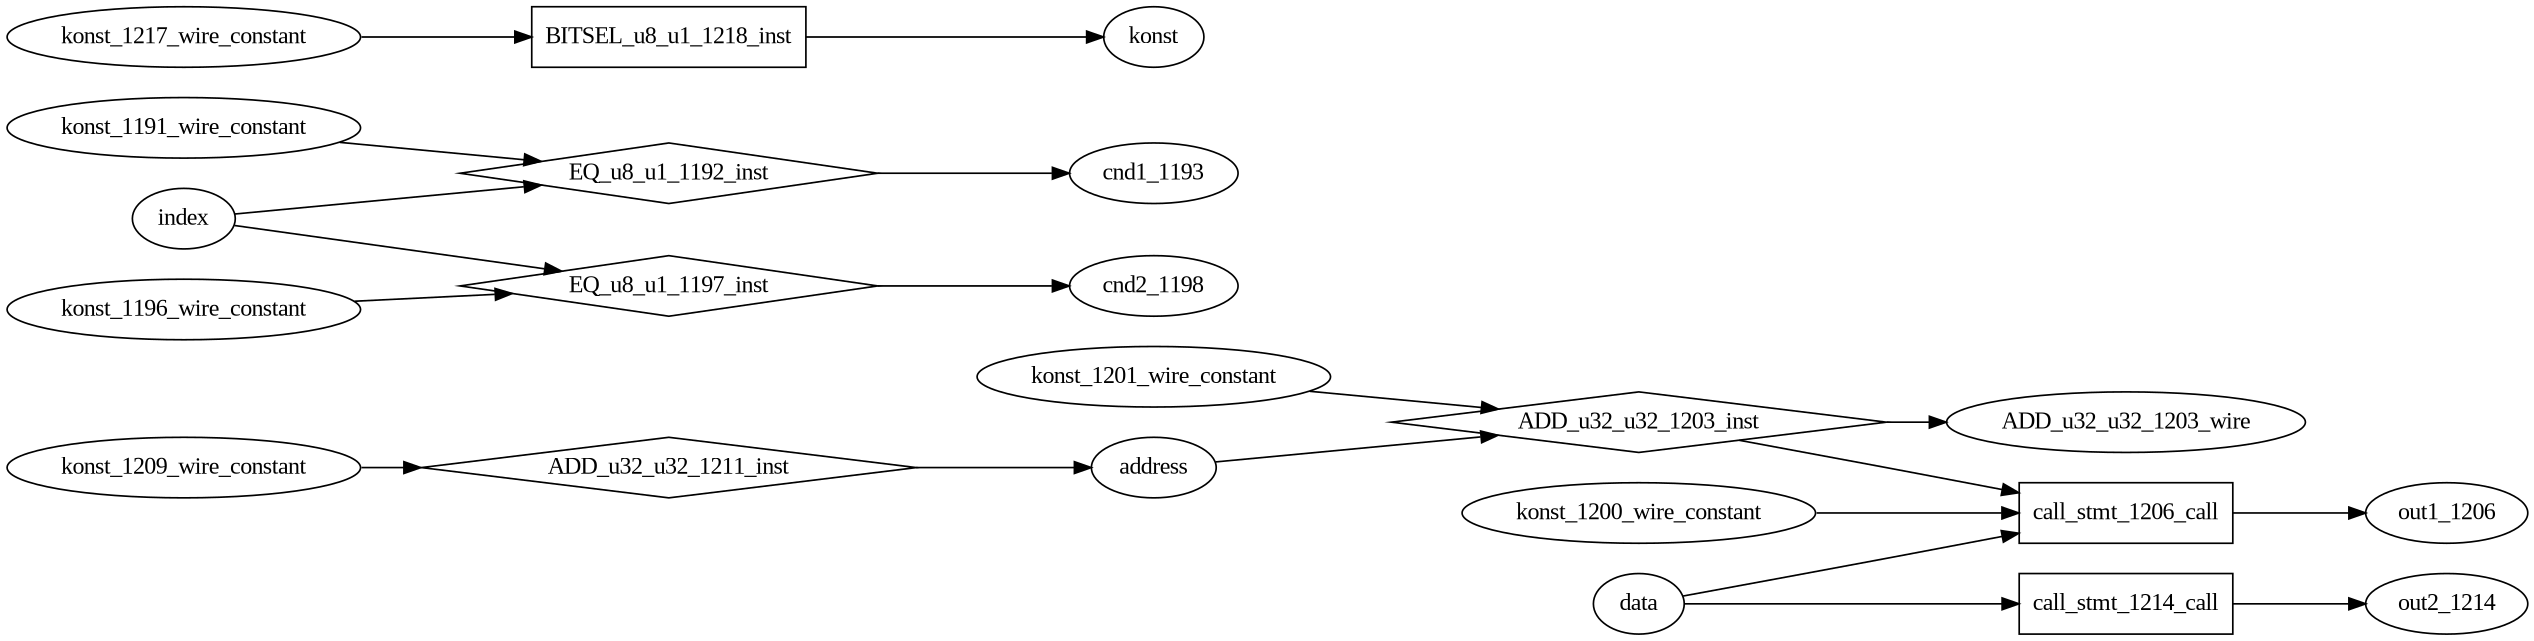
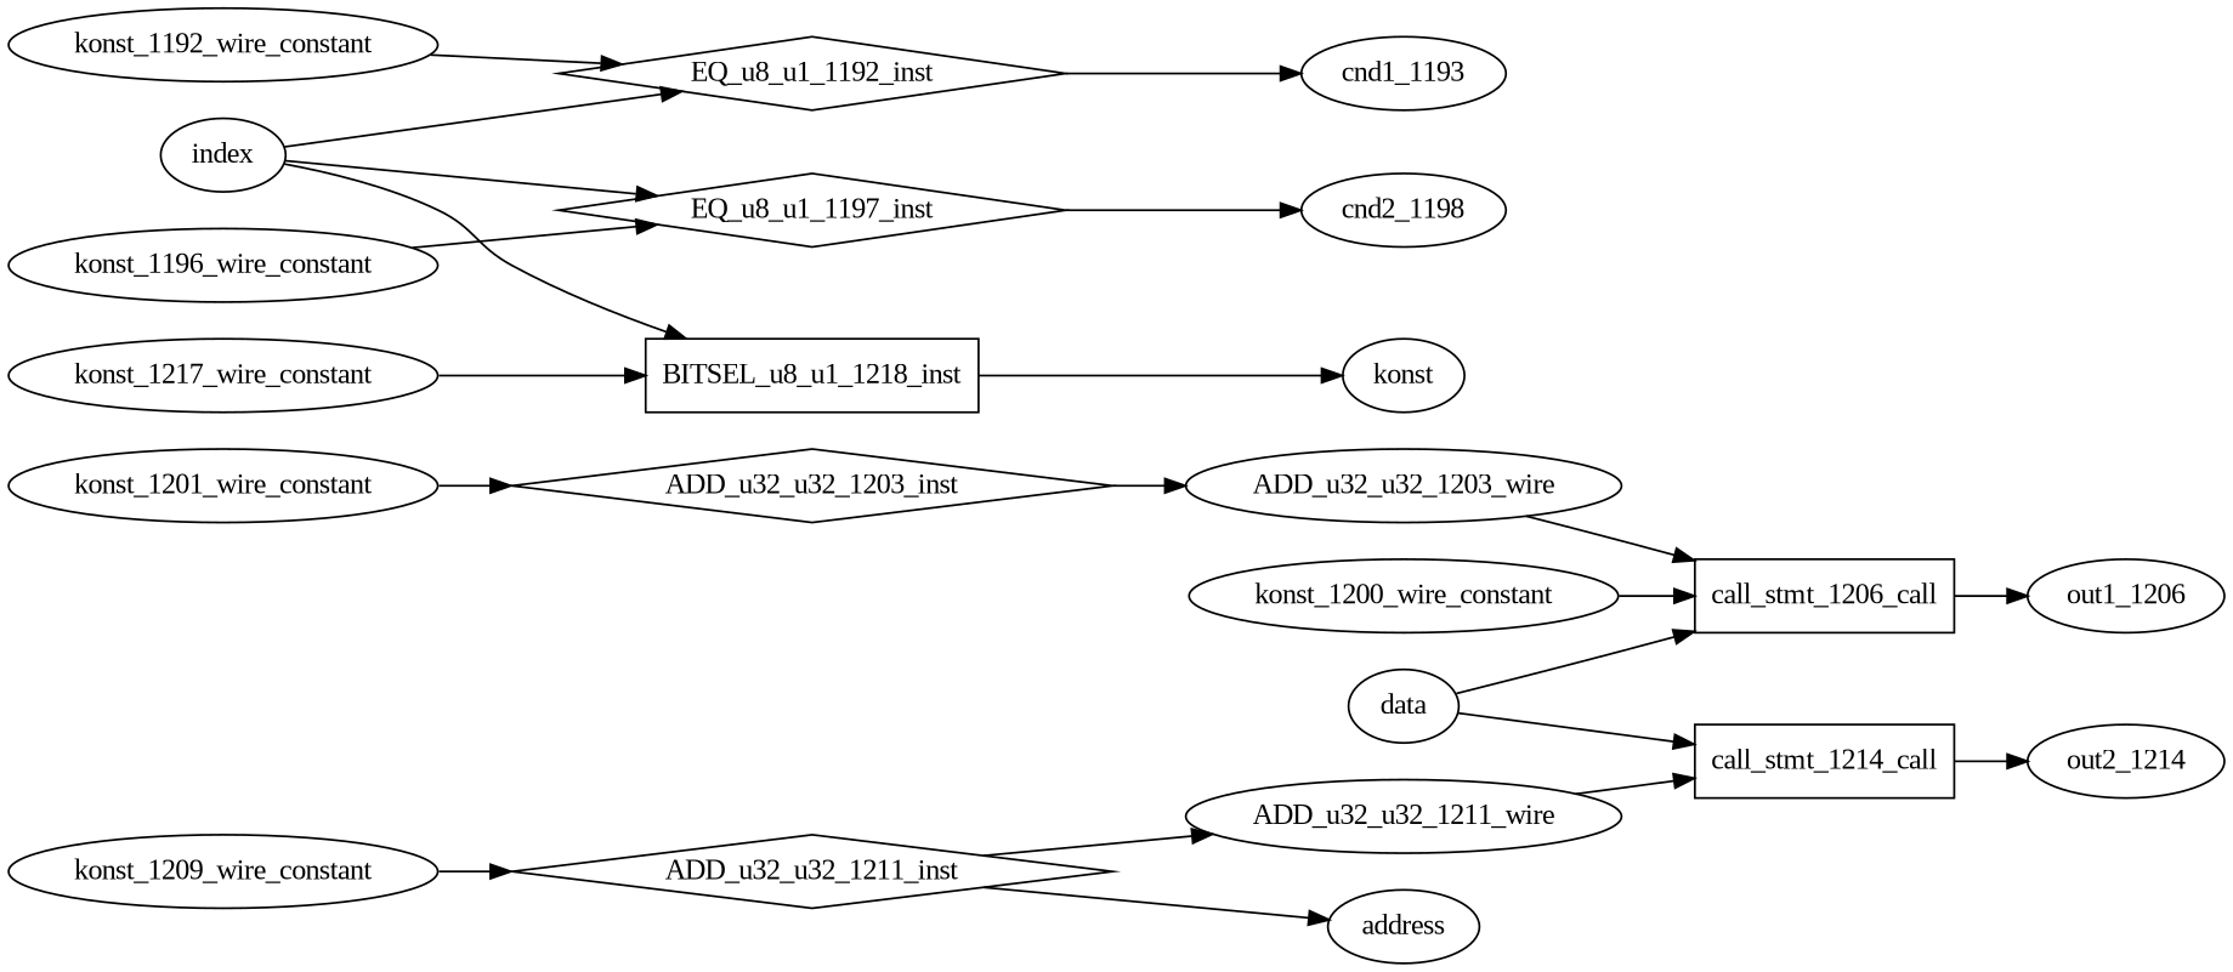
  digraph {
    fontname="Liberation Serif"
    rankdir=LR
    node [fontname="Liberation Serif" shape=ellipse]
    edge [fontname="Liberation Serif"]
    call_stmt_1206_call [shape=rectangle]
    ADD_u32_u32_1203_wire
    out1_1206
    call_stmt_1214_call [shape=rectangle]
+   ADD_u32_u32_1211_wire
    out2_1214
    EQ_u8_u1_1192_inst [shape=diamond]
-   konst_1191_wire_constant
+   konst_1191_wire_constant [label=konst_1192_wire_constant]
    cnd1_1193
    EQ_u8_u1_1197_inst [shape=diamond]
    konst_1196_wire_constant
    cnd2_1198
    konst_1200_wire_constant
    ADD_u32_u32_1203_inst [shape=diamond]
    konst_1201_wire_constant
    ADD_u32_u32_1211_inst [shape=diamond]
    konst_1209_wire_constant
    address [shape=""]
    BITSEL_u8_u1_1218_inst [shape=rectangle]
    konst_1217_wire_constant
    n21 [label=konst shape=""]
    index [shape=""]
    data [shape=""]
    call_stmt_1206_call -> out1_1206
-   ADD_u32_u32_1203_inst -> call_stmt_1206_call
+   ADD_u32_u32_1203_wire -> call_stmt_1206_call
    call_stmt_1214_call -> out2_1214
+   ADD_u32_u32_1211_wire -> call_stmt_1214_call
    EQ_u8_u1_1192_inst -> cnd1_1193
    konst_1191_wire_constant -> EQ_u8_u1_1192_inst
    EQ_u8_u1_1197_inst -> cnd2_1198
    konst_1196_wire_constant -> EQ_u8_u1_1197_inst
    konst_1200_wire_constant -> call_stmt_1206_call
    ADD_u32_u32_1203_inst -> ADD_u32_u32_1203_wire
    konst_1201_wire_constant -> ADD_u32_u32_1203_inst
+   ADD_u32_u32_1211_inst -> ADD_u32_u32_1211_wire
    ADD_u32_u32_1211_inst -> address
    konst_1209_wire_constant -> ADD_u32_u32_1211_inst
-   address -> ADD_u32_u32_1203_inst
    BITSEL_u8_u1_1218_inst -> n21
    konst_1217_wire_constant -> BITSEL_u8_u1_1218_inst
    index -> EQ_u8_u1_1192_inst
    index -> EQ_u8_u1_1197_inst
+   index -> BITSEL_u8_u1_1218_inst
    data -> call_stmt_1206_call
    data -> call_stmt_1214_call
  }
